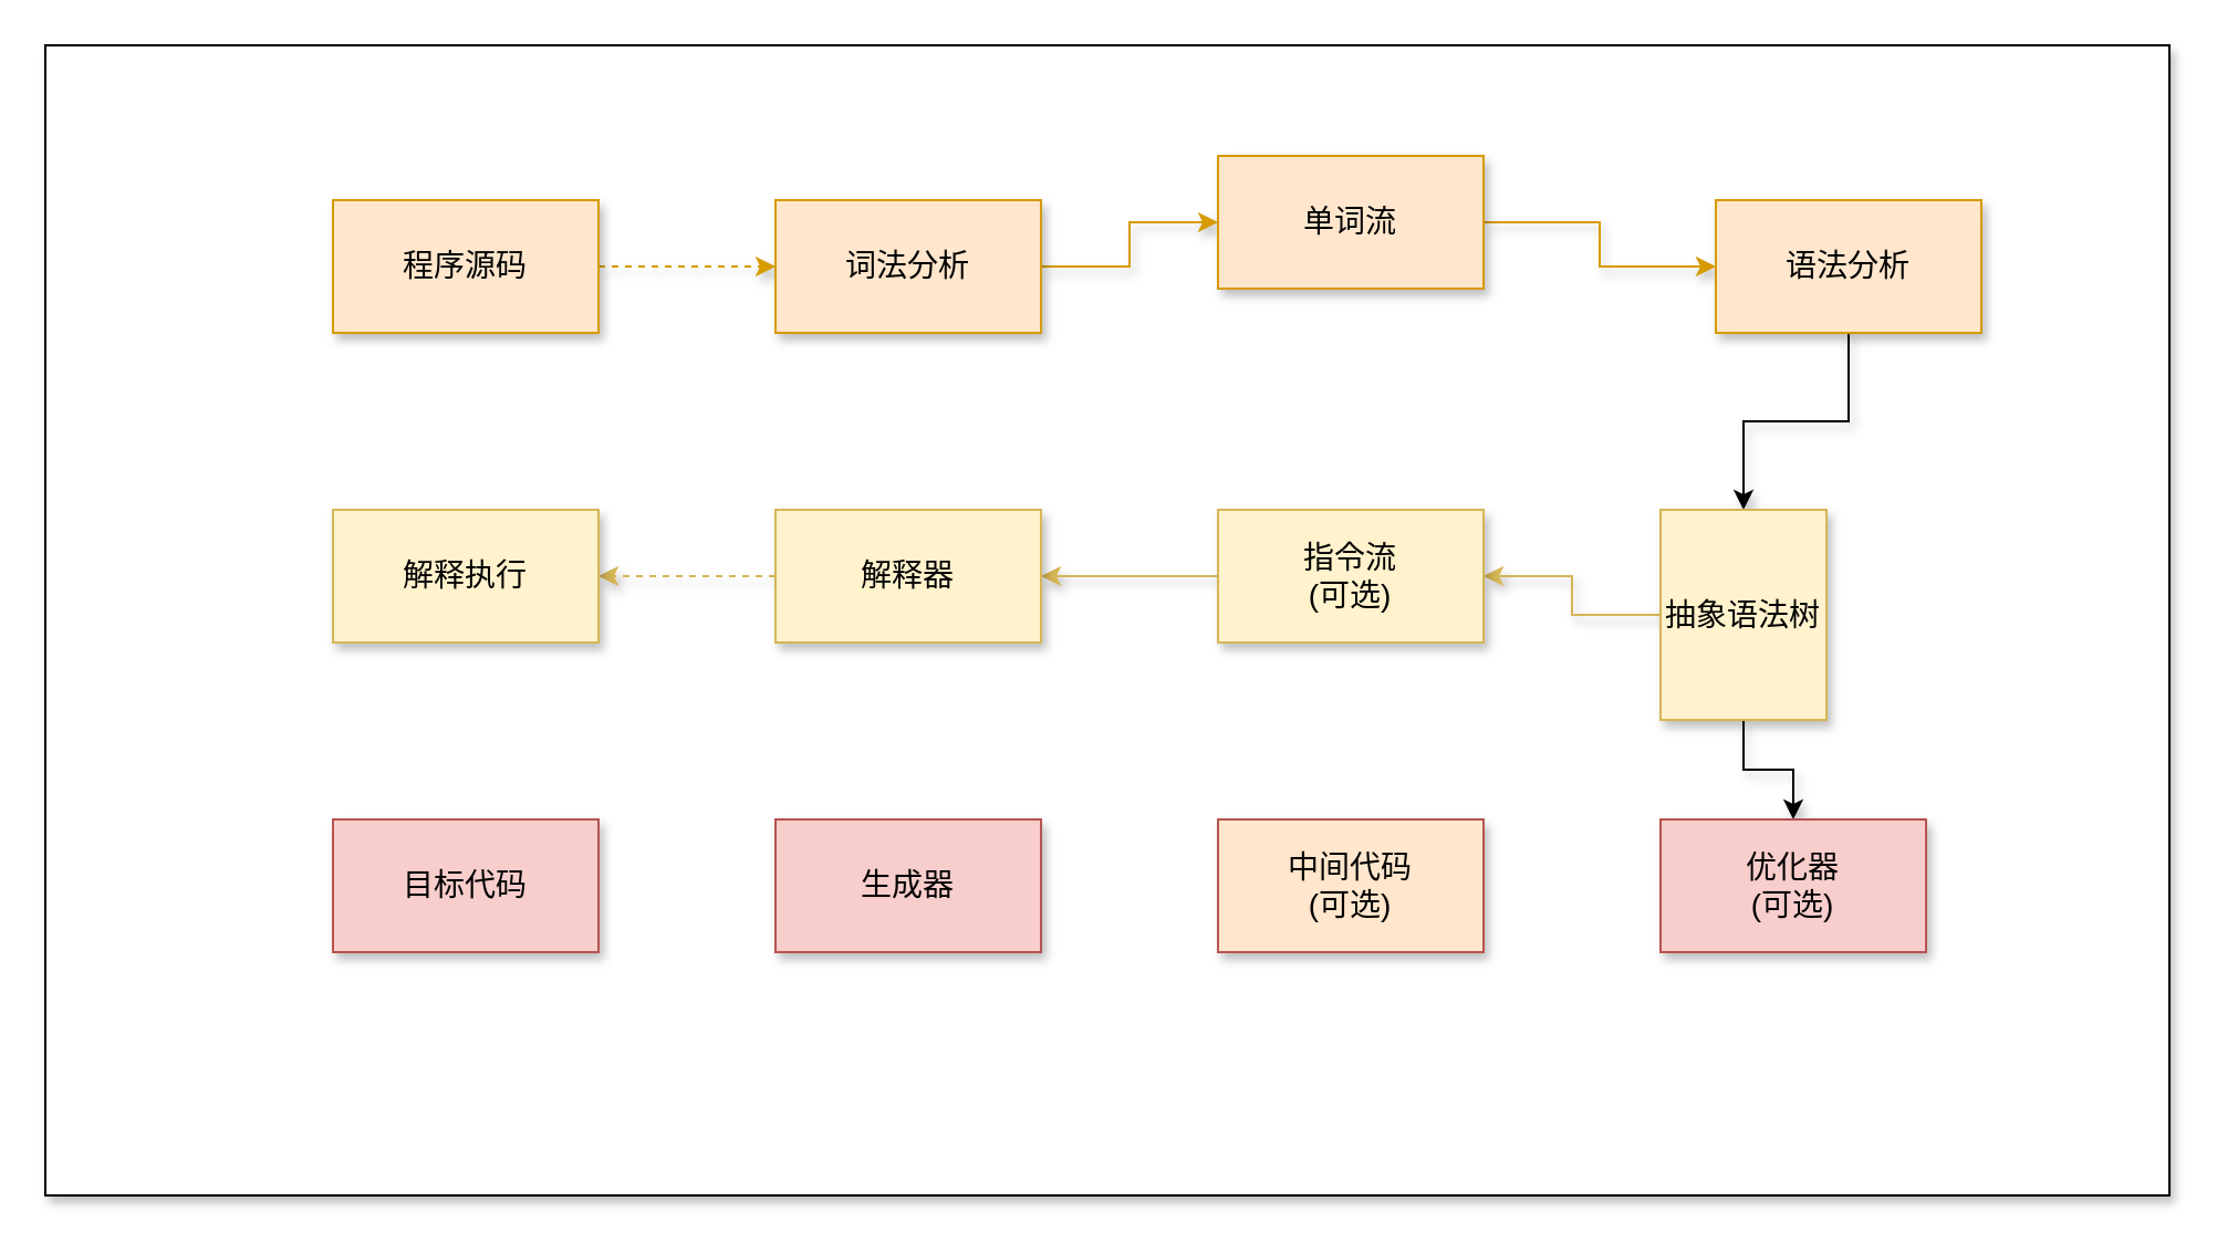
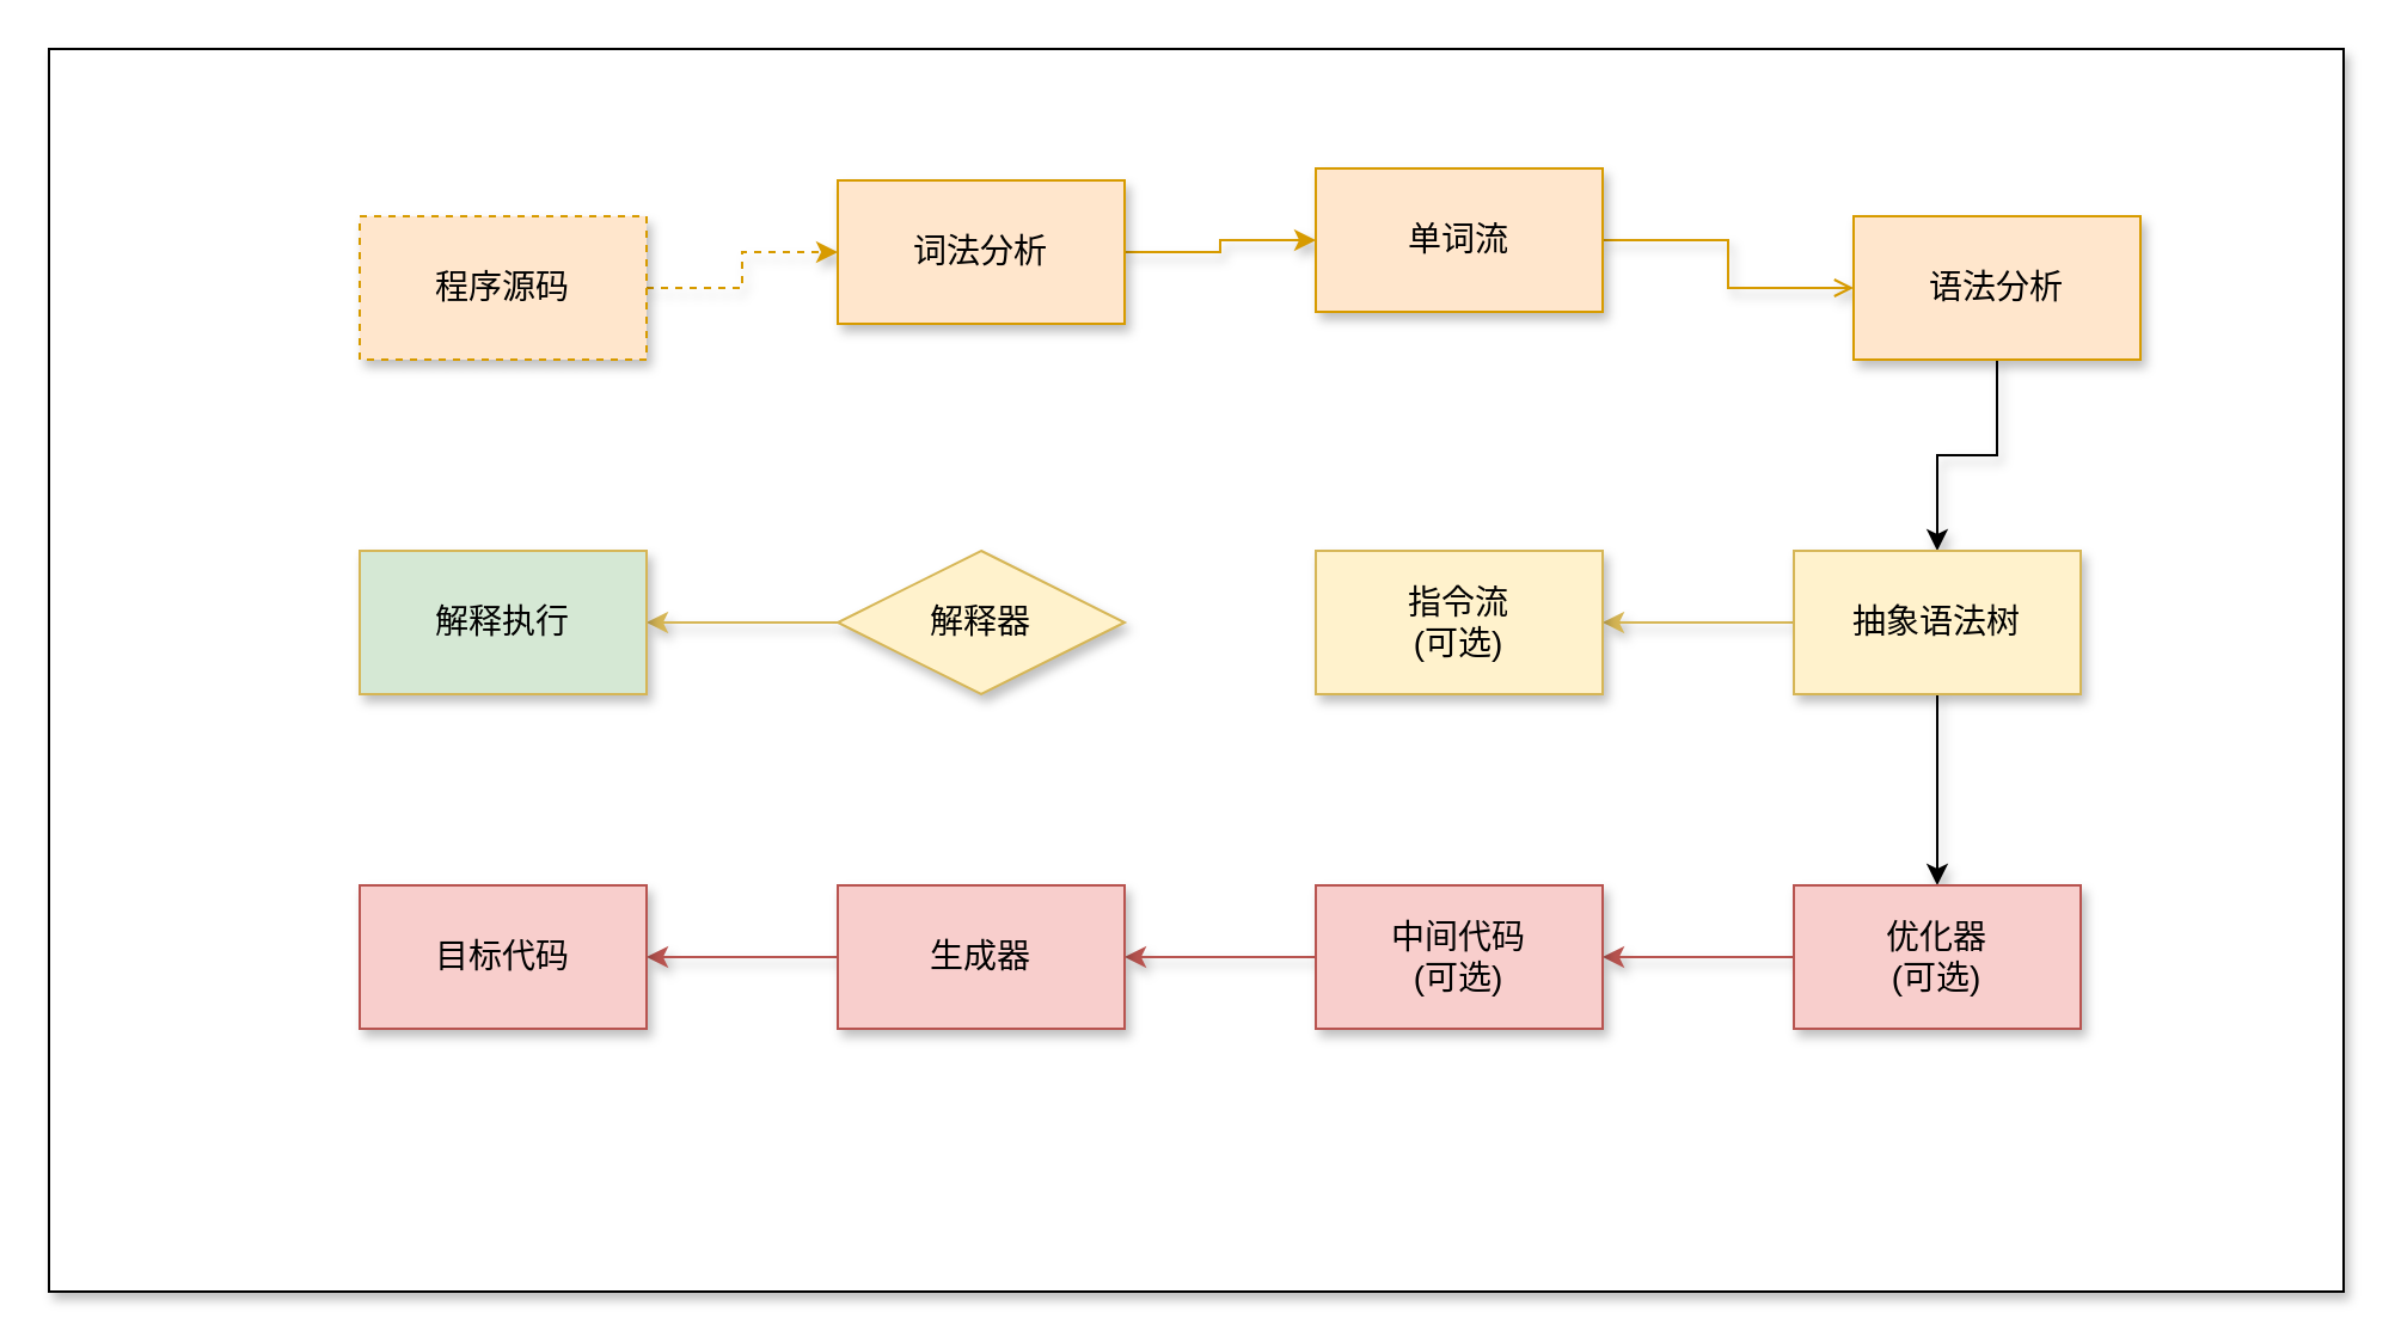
  <mxCell id="0" />
  <mxCell id="1" parent="0" />
  <mxCell id="2" value="" style="rounded=0;whiteSpace=wrap;html=1;shadow=1;fontSize=14;" parent="1" vertex="1"><mxGeometry x="20" y="20" width="960" height="520" as="geometry" /></mxCell>
  <mxCell id="3" value="" style="edgeStyle=orthogonalEdgeStyle;rounded=0;orthogonalLoop=1;jettySize=auto;html=1;fontSize=14;shadow=1;fillColor=#ffe6cc;strokeColor=#d79b00;dashed=1;" parent="1" source="4" target="6" edge="1"><mxGeometry relative="1" as="geometry" /></mxCell>
- <mxCell id="4" value="程序源码" style="rounded=0;whiteSpace=wrap;html=1;fontSize=14;shadow=1;fillColor=#ffe6cc;strokeColor=#d79b00;" parent="1" vertex="1"><mxGeometry x="150" y="90" width="120" height="60" as="geometry" /></mxCell>
+ <mxCell id="4" value="程序源码" style="rounded=0;whiteSpace=wrap;html=1;fontSize=14;shadow=1;fillColor=#ffe6cc;strokeColor=#d79b00;dashed=1;" parent="1" vertex="1"><mxGeometry x="150" y="90" width="120" height="60" as="geometry" /></mxCell>
  <mxCell id="5" value="" style="edgeStyle=orthogonalEdgeStyle;rounded=0;orthogonalLoop=1;jettySize=auto;html=1;fontSize=14;shadow=1;fillColor=#ffe6cc;strokeColor=#d79b00;" parent="1" source="6" target="8" edge="1"><mxGeometry relative="1" as="geometry" /></mxCell>
- <mxCell id="6" value="词法分析" style="rounded=0;whiteSpace=wrap;html=1;fontSize=14;shadow=1;fillColor=#ffe6cc;strokeColor=#d79b00;" parent="1" vertex="1"><mxGeometry x="350" y="90" width="120" height="60" as="geometry" /></mxCell>
- <mxCell id="7" value="" style="edgeStyle=orthogonalEdgeStyle;rounded=0;orthogonalLoop=1;jettySize=auto;html=1;fontSize=14;shadow=1;fillColor=#ffe6cc;strokeColor=#d79b00;" parent="1" source="8" target="10" edge="1"><mxGeometry relative="1" as="geometry" /></mxCell>
+ <mxCell id="6" value="词法分析" style="rounded=0;whiteSpace=wrap;html=1;fontSize=14;shadow=1;fillColor=#ffe6cc;strokeColor=#d79b00;" parent="1" vertex="1"><mxGeometry x="350" y="75" width="120" height="60" as="geometry" /></mxCell>
+ <mxCell id="7" value="" style="edgeStyle=orthogonalEdgeStyle;rounded=0;orthogonalLoop=1;jettySize=auto;html=1;fontSize=14;shadow=1;fillColor=#ffe6cc;strokeColor=#d79b00;endArrow=open;" parent="1" source="8" target="10" edge="1"><mxGeometry relative="1" as="geometry" /></mxCell>
  <mxCell id="8" value="单词流" style="rounded=0;whiteSpace=wrap;html=1;fontSize=14;shadow=1;fillColor=#ffe6cc;strokeColor=#d79b00;" parent="1" vertex="1"><mxGeometry x="550" y="70" width="120" height="60" as="geometry" /></mxCell>
  <mxCell id="9" value="" style="edgeStyle=orthogonalEdgeStyle;rounded=0;orthogonalLoop=1;jettySize=auto;html=1;fontSize=14;shadow=1;" parent="1" source="10" target="13" edge="1"><mxGeometry relative="1" as="geometry" /></mxCell>
  <mxCell id="10" value="语法分析" style="rounded=0;whiteSpace=wrap;html=1;fontSize=14;shadow=1;fillColor=#ffe6cc;strokeColor=#d79b00;" parent="1" vertex="1"><mxGeometry x="775" y="90" width="120" height="60" as="geometry" /></mxCell>
  <mxCell id="11" value="" style="edgeStyle=orthogonalEdgeStyle;rounded=0;orthogonalLoop=1;jettySize=auto;html=1;fontSize=14;shadow=1;fillColor=#fff2cc;strokeColor=#d6b656;" parent="1" source="13" target="22" edge="1"><mxGeometry relative="1" as="geometry" /></mxCell>
  <mxCell id="12" value="" style="edgeStyle=orthogonalEdgeStyle;rounded=0;orthogonalLoop=1;jettySize=auto;html=1;fontSize=14;shadow=1;" parent="1" source="13" target="15" edge="1"><mxGeometry relative="1" as="geometry" /></mxCell>
- <mxCell id="13" value="抽象语法树" style="rounded=0;whiteSpace=wrap;html=1;fontSize=14;shadow=1;fillColor=#fff2cc;strokeColor=#d6b656;" parent="1" vertex="1"><mxGeometry x="750" y="230" width="75" height="95" as="geometry" /></mxCell>
+ <mxCell id="13" value="抽象语法树" style="rounded=0;whiteSpace=wrap;html=1;fontSize=14;shadow=1;fillColor=#fff2cc;strokeColor=#d6b656;" parent="1" vertex="1"><mxGeometry x="750" y="230" width="120" height="60" as="geometry" /></mxCell>
+ <mxCell id="14" value="" style="edgeStyle=orthogonalEdgeStyle;rounded=0;orthogonalLoop=1;jettySize=auto;html=1;fontSize=14;shadow=1;fillColor=#f8cecc;strokeColor=#b85450;" parent="1" source="15" target="17" edge="1"><mxGeometry relative="1" as="geometry" /></mxCell>
  <mxCell id="15" value="优化器&lt;br style=&quot;font-size: 14px;&quot;&gt;(可选)" style="rounded=0;whiteSpace=wrap;html=1;fontSize=14;shadow=1;fillColor=#f8cecc;strokeColor=#b85450;" parent="1" vertex="1"><mxGeometry x="750" y="370" width="120" height="60" as="geometry" /></mxCell>
- <mxCell id="17" value="中间代码&lt;br style=&quot;font-size: 14px;&quot;&gt;(可选)" style="rounded=0;whiteSpace=wrap;html=1;fontSize=14;shadow=1;fillColor=#ffe6cc;strokeColor=#b85450;" parent="1" vertex="1"><mxGeometry x="550" y="370" width="120" height="60" as="geometry" /></mxCell>
+ <mxCell id="16" value="" style="edgeStyle=orthogonalEdgeStyle;rounded=0;orthogonalLoop=1;jettySize=auto;html=1;fontSize=14;shadow=1;fillColor=#f8cecc;strokeColor=#b85450;" parent="1" source="17" target="19" edge="1"><mxGeometry relative="1" as="geometry" /></mxCell>
+ <mxCell id="17" value="中间代码&lt;br style=&quot;font-size: 14px;&quot;&gt;(可选)" style="rounded=0;whiteSpace=wrap;html=1;fontSize=14;shadow=1;fillColor=#f8cecc;strokeColor=#b85450;" parent="1" vertex="1"><mxGeometry x="550" y="370" width="120" height="60" as="geometry" /></mxCell>
+ <mxCell id="18" value="" style="edgeStyle=orthogonalEdgeStyle;rounded=0;orthogonalLoop=1;jettySize=auto;html=1;fontSize=14;shadow=1;fillColor=#f8cecc;strokeColor=#b85450;" parent="1" source="19" target="20" edge="1"><mxGeometry relative="1" as="geometry" /></mxCell>
  <mxCell id="19" value="生成器" style="rounded=0;whiteSpace=wrap;html=1;fontSize=14;shadow=1;fillColor=#f8cecc;strokeColor=#b85450;" parent="1" vertex="1"><mxGeometry x="350" y="370" width="120" height="60" as="geometry" /></mxCell>
  <mxCell id="20" value="目标代码" style="rounded=0;whiteSpace=wrap;html=1;fontSize=14;shadow=1;fillColor=#f8cecc;strokeColor=#b85450;" parent="1" vertex="1"><mxGeometry x="150" y="370" width="120" height="60" as="geometry" /></mxCell>
- <mxCell id="21" value="" style="edgeStyle=orthogonalEdgeStyle;rounded=0;orthogonalLoop=1;jettySize=auto;html=1;fontSize=14;shadow=1;fillColor=#fff2cc;strokeColor=#d6b656;" parent="1" source="22" target="24" edge="1"><mxGeometry relative="1" as="geometry" /></mxCell>
  <mxCell id="22" value="指令流&lt;br style=&quot;font-size: 14px;&quot;&gt;(可选)" style="rounded=0;whiteSpace=wrap;html=1;fontSize=14;shadow=1;fillColor=#fff2cc;strokeColor=#d6b656;" parent="1" vertex="1"><mxGeometry x="550" y="230" width="120" height="60" as="geometry" /></mxCell>
- <mxCell id="23" value="" style="edgeStyle=orthogonalEdgeStyle;rounded=0;orthogonalLoop=1;jettySize=auto;html=1;fontSize=14;shadow=1;fillColor=#fff2cc;strokeColor=#d6b656;dashed=1;" parent="1" source="24" target="25" edge="1"><mxGeometry relative="1" as="geometry" /></mxCell>
- <mxCell id="24" value="解释器" style="rounded=0;whiteSpace=wrap;html=1;fontSize=14;shadow=1;fillColor=#fff2cc;strokeColor=#d6b656;" parent="1" vertex="1"><mxGeometry x="350" y="230" width="120" height="60" as="geometry" /></mxCell>
- <mxCell id="25" value="解释执行" style="rounded=0;whiteSpace=wrap;html=1;fontSize=14;shadow=1;fillColor=#fff2cc;strokeColor=#d6b656;" parent="1" vertex="1"><mxGeometry x="150" y="230" width="120" height="60" as="geometry" /></mxCell>
+ <mxCell id="23" value="" style="edgeStyle=orthogonalEdgeStyle;rounded=0;orthogonalLoop=1;jettySize=auto;html=1;fontSize=14;shadow=1;fillColor=#fff2cc;strokeColor=#d6b656;" parent="1" source="24" target="25" edge="1"><mxGeometry relative="1" as="geometry" /></mxCell>
+ <mxCell id="24" value="解释器" style="rhombus;whiteSpace=wrap;html=1;fontSize=14;shadow=1;fillColor=#fff2cc;strokeColor=#d6b656;" parent="1" vertex="1"><mxGeometry x="350" y="230" width="120" height="60" as="geometry" /></mxCell>
+ <mxCell id="25" value="解释执行" style="rounded=0;whiteSpace=wrap;html=1;fontSize=14;shadow=1;fillColor=#d5e8d4;strokeColor=#d6b656;" parent="1" vertex="1"><mxGeometry x="150" y="230" width="120" height="60" as="geometry" /></mxCell>
